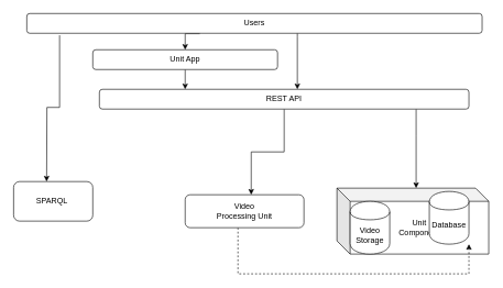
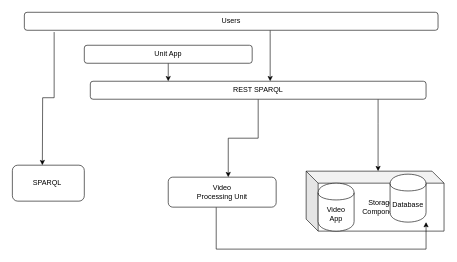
  <mxCell id="0" />
  <mxCell id="1" parent="0" />
  <mxCell id="2" value="" style="edgeStyle=orthogonalEdgeStyle;rounded=0;orthogonalLoop=1;jettySize=auto;html=1;" edge="1" parent="1" source="5" target="8"><mxGeometry relative="1" as="geometry"><Array as="points"><mxPoint x="450" y="55" /><mxPoint x="450" y="55" /></Array></mxGeometry></mxCell>
- <mxCell id="3" style="edgeStyle=orthogonalEdgeStyle;rounded=0;orthogonalLoop=1;jettySize=auto;html=1;entryX=0.5;entryY=0;entryDx=0;entryDy=0;exitX=0.38;exitY=1.02;exitDx=0;exitDy=0;exitPerimeter=0;" edge="1" parent="1" source="5" target="10"><mxGeometry relative="1" as="geometry"><mxPoint x="150" y="125" as="targetPoint" /></mxGeometry></mxCell>
  <mxCell id="4" style="edgeStyle=orthogonalEdgeStyle;rounded=0;orthogonalLoop=1;jettySize=auto;html=1;exitX=0.072;exitY=1.1;exitDx=0;exitDy=0;exitPerimeter=0;" edge="1" parent="1" source="5"><mxGeometry relative="1" as="geometry"><mxPoint x="70" y="275" as="targetPoint" /><mxPoint x="70" y="55" as="sourcePoint" /></mxGeometry></mxCell>
  <mxCell id="5" value="Users" style="rounded=1;whiteSpace=wrap;html=1;" vertex="1" parent="1"><mxGeometry x="40" y="20" width="690" height="30" as="geometry" /></mxCell>
  <mxCell id="6" style="edgeStyle=orthogonalEdgeStyle;rounded=0;orthogonalLoop=1;jettySize=auto;html=1;" edge="1" parent="1" source="8"><mxGeometry relative="1" as="geometry"><mxPoint x="630" y="285" as="targetPoint" /><Array as="points"><mxPoint x="630" y="205" /><mxPoint x="630" y="205" /></Array></mxGeometry></mxCell>
  <mxCell id="7" style="edgeStyle=orthogonalEdgeStyle;rounded=0;orthogonalLoop=1;jettySize=auto;html=1;entryX=0.556;entryY=0;entryDx=0;entryDy=0;entryPerimeter=0;" edge="1" parent="1" source="8" target="15"><mxGeometry relative="1" as="geometry" /></mxCell>
- <mxCell id="8" value="REST API" style="rounded=1;whiteSpace=wrap;html=1;" vertex="1" parent="1"><mxGeometry x="150" y="135" width="560" height="30" as="geometry" /></mxCell>
+ <mxCell id="8" value="REST SPARQL" style="rounded=1;whiteSpace=wrap;html=1;" vertex="1" parent="1"><mxGeometry x="150" y="135" width="560" height="30" as="geometry" /></mxCell>
  <mxCell id="9" style="edgeStyle=orthogonalEdgeStyle;rounded=0;orthogonalLoop=1;jettySize=auto;html=1;entryX=0.232;entryY=0;entryDx=0;entryDy=0;entryPerimeter=0;" edge="1" parent="1" source="10" target="8"><mxGeometry relative="1" as="geometry" /></mxCell>
  <mxCell id="10" value="Unit App" style="rounded=1;whiteSpace=wrap;html=1;" vertex="1" parent="1"><mxGeometry x="140" y="75" width="280" height="30" as="geometry" /></mxCell>
- <mxCell id="11" value="Unit&lt;br&gt;Component" style="shape=cube;whiteSpace=wrap;html=1;boundedLbl=1;backgroundOutline=1;darkOpacity=0.05;darkOpacity2=0.1;" vertex="1" parent="1"><mxGeometry x="510" y="285" width="230" height="100" as="geometry" /></mxCell>
- <mxCell id="12" value="Video&lt;br&gt;Storage" style="shape=cylinder;whiteSpace=wrap;html=1;boundedLbl=1;backgroundOutline=1;" vertex="1" parent="1"><mxGeometry x="530" y="305" width="60" height="80" as="geometry" /></mxCell>
+ <mxCell id="11" value="Storage&lt;br&gt;Component" style="shape=cube;whiteSpace=wrap;html=1;boundedLbl=1;backgroundOutline=1;darkOpacity=0.05;darkOpacity2=0.1;" vertex="1" parent="1"><mxGeometry x="510" y="285" width="230" height="100" as="geometry" /></mxCell>
+ <mxCell id="12" value="Video&lt;br&gt;App" style="shape=cylinder;whiteSpace=wrap;html=1;boundedLbl=1;backgroundOutline=1;" vertex="1" parent="1"><mxGeometry x="530" y="305" width="60" height="80" as="geometry" /></mxCell>
  <mxCell id="13" value="Database" style="shape=cylinder;whiteSpace=wrap;html=1;boundedLbl=1;backgroundOutline=1;" vertex="1" parent="1"><mxGeometry x="650" y="290" width="60" height="80" as="geometry" /></mxCell>
- <mxCell id="14" style="edgeStyle=orthogonalEdgeStyle;rounded=0;orthogonalLoop=1;jettySize=auto;html=1;dashed=1;" edge="1" parent="1" source="15" target="13"><mxGeometry relative="1" as="geometry"><Array as="points"><mxPoint x="360" y="415" /><mxPoint x="710" y="415" /></Array></mxGeometry></mxCell>
+ <mxCell id="14" style="edgeStyle=orthogonalEdgeStyle;rounded=0;orthogonalLoop=1;jettySize=auto;html=1;" edge="1" parent="1" source="15" target="13"><mxGeometry relative="1" as="geometry"><Array as="points"><mxPoint x="360" y="415" /><mxPoint x="710" y="415" /></Array></mxGeometry></mxCell>
  <mxCell id="15" value="Video &lt;br&gt;Processing Unit" style="rounded=1;whiteSpace=wrap;html=1;" vertex="1" parent="1"><mxGeometry x="280" y="295" width="180" height="50" as="geometry" /></mxCell>
  <mxCell id="16" value="SPARQL&amp;nbsp;" style="rounded=1;whiteSpace=wrap;html=1;" vertex="1" parent="1"><mxGeometry x="20" y="275" width="120" height="60" as="geometry" /></mxCell>
